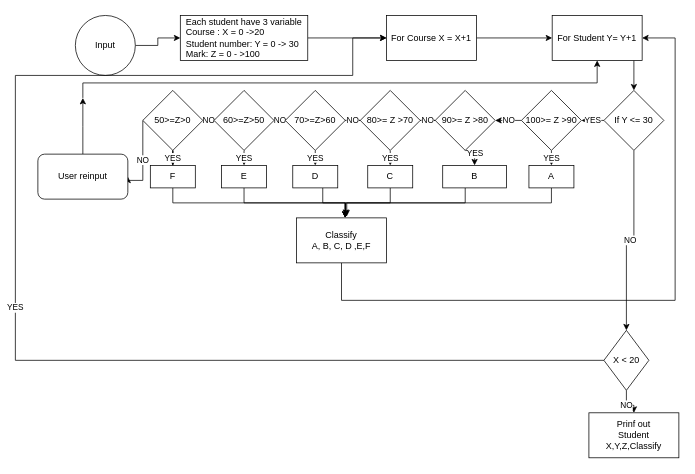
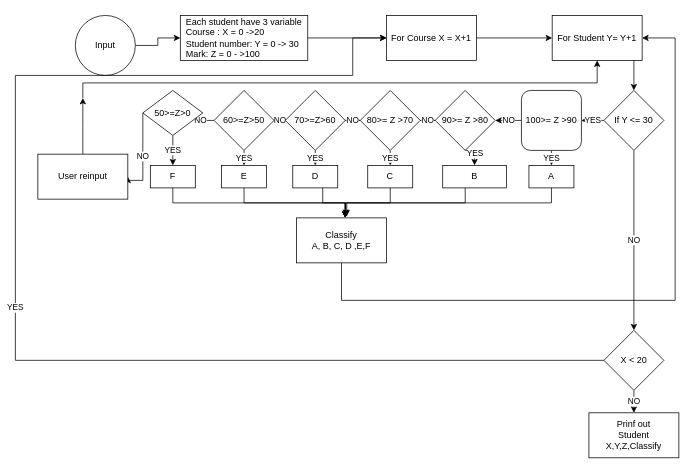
  <mxCell id="0" />
  <mxCell id="1" parent="0" />
  <mxCell id="2" value="" style="edgeStyle=orthogonalEdgeStyle;rounded=0;orthogonalLoop=1;jettySize=auto;html=1;" parent="1" source="3" target="5" edge="1"><mxGeometry relative="1" as="geometry" /></mxCell>
  <mxCell id="3" value="Input" style="ellipse;whiteSpace=wrap;html=1;aspect=fixed;" parent="1" vertex="1"><mxGeometry x="100" y="20" width="80" height="80" as="geometry" /></mxCell>
  <mxCell id="4" value="" style="edgeStyle=orthogonalEdgeStyle;rounded=0;orthogonalLoop=1;jettySize=auto;html=1;" parent="1" source="5" target="7" edge="1"><mxGeometry relative="1" as="geometry" /></mxCell>
  <mxCell id="5" value="&lt;div style=&quot;text-align: justify&quot;&gt;&lt;span&gt;Each student have 3 variable&lt;/span&gt;&lt;/div&gt;&lt;div style=&quot;text-align: justify&quot;&gt;&lt;span&gt;Course : X = 0 -&amp;gt;20&lt;/span&gt;&lt;/div&gt;&lt;div style=&quot;text-align: justify&quot;&gt;&lt;span&gt;Student number: Y = 0 -&amp;gt; 30&lt;/span&gt;&lt;/div&gt;&lt;div style=&quot;text-align: justify&quot;&gt;&lt;span&gt;Mark: Z = 0 - &amp;gt;100&lt;/span&gt;&lt;/div&gt;" style="whiteSpace=wrap;html=1;" parent="1" vertex="1"><mxGeometry x="240" y="20" width="170" height="60" as="geometry" /></mxCell>
  <mxCell id="6" value="" style="edgeStyle=orthogonalEdgeStyle;rounded=0;orthogonalLoop=1;jettySize=auto;html=1;" parent="1" source="7" target="37" edge="1"><mxGeometry relative="1" as="geometry" /></mxCell>
  <mxCell id="7" value="For Course X = X+1" style="whiteSpace=wrap;html=1;" parent="1" vertex="1"><mxGeometry x="515" y="20" width="120" height="60" as="geometry" /></mxCell>
  <mxCell id="8" value="YES" style="edgeStyle=orthogonalEdgeStyle;rounded=0;orthogonalLoop=1;jettySize=auto;html=1;" parent="1" source="10" target="13" edge="1"><mxGeometry relative="1" as="geometry" /></mxCell>
  <mxCell id="9" value="NO" style="edgeStyle=orthogonalEdgeStyle;rounded=0;orthogonalLoop=1;jettySize=auto;html=1;" parent="1" source="10" target="35" edge="1"><mxGeometry relative="1" as="geometry" /></mxCell>
  <mxCell id="10" value="If Y &amp;lt;= 30" style="rhombus;whiteSpace=wrap;html=1;" parent="1" vertex="1"><mxGeometry x="805" y="120" width="80" height="80" as="geometry" /></mxCell>
  <mxCell id="11" value="NO" style="edgeStyle=orthogonalEdgeStyle;rounded=0;orthogonalLoop=1;jettySize=auto;html=1;" parent="1" source="13" target="16" edge="1"><mxGeometry relative="1" as="geometry" /></mxCell>
  <mxCell id="12" value="YES" style="edgeStyle=orthogonalEdgeStyle;rounded=0;orthogonalLoop=1;jettySize=auto;html=1;exitX=0.5;exitY=1;exitDx=0;exitDy=0;entryX=0.5;entryY=0;entryDx=0;entryDy=0;" edge="1" parent="1" source="13" target="50"><mxGeometry relative="1" as="geometry" /></mxCell>
- <mxCell id="13" value="100&amp;gt;= Z &amp;gt;90" style="rhombus;whiteSpace=wrap;html=1;" parent="1" vertex="1"><mxGeometry x="695" y="120" width="80" height="80" as="geometry" /></mxCell>
+ <mxCell id="13" value="100&amp;gt;= Z &amp;gt;90" style="whiteSpace=wrap;html=1;rounded=1;" parent="1" vertex="1"><mxGeometry x="695" y="120" width="80" height="80" as="geometry" /></mxCell>
  <mxCell id="14" value="NO" style="edgeStyle=orthogonalEdgeStyle;rounded=0;orthogonalLoop=1;jettySize=auto;html=1;" parent="1" source="16" target="19" edge="1"><mxGeometry relative="1" as="geometry" /></mxCell>
  <mxCell id="15" value="YES" style="edgeStyle=orthogonalEdgeStyle;rounded=0;orthogonalLoop=1;jettySize=auto;html=1;exitX=0.5;exitY=1;exitDx=0;exitDy=0;entryX=0.5;entryY=0;entryDx=0;entryDy=0;" edge="1" parent="1" source="16" target="48"><mxGeometry relative="1" as="geometry" /></mxCell>
  <mxCell id="16" value="90&amp;gt;= Z &amp;gt;80" style="rhombus;whiteSpace=wrap;html=1;" parent="1" vertex="1"><mxGeometry x="580" y="120" width="80" height="80" as="geometry" /></mxCell>
  <mxCell id="17" value="NO" style="edgeStyle=orthogonalEdgeStyle;rounded=0;orthogonalLoop=1;jettySize=auto;html=1;" parent="1" source="19" target="22" edge="1"><mxGeometry relative="1" as="geometry" /></mxCell>
  <mxCell id="18" value="YES" style="edgeStyle=orthogonalEdgeStyle;rounded=0;orthogonalLoop=1;jettySize=auto;html=1;exitX=0.5;exitY=1;exitDx=0;exitDy=0;entryX=0.5;entryY=0;entryDx=0;entryDy=0;" edge="1" parent="1" source="19" target="46"><mxGeometry relative="1" as="geometry" /></mxCell>
  <mxCell id="19" value="80&amp;gt;= Z &amp;gt;70" style="rhombus;whiteSpace=wrap;html=1;" parent="1" vertex="1"><mxGeometry x="480" y="120" width="80" height="80" as="geometry" /></mxCell>
  <mxCell id="20" value="NO" style="edgeStyle=orthogonalEdgeStyle;rounded=0;orthogonalLoop=1;jettySize=auto;html=1;" parent="1" source="22" target="25" edge="1"><mxGeometry relative="1" as="geometry" /></mxCell>
  <mxCell id="21" value="YES" style="edgeStyle=orthogonalEdgeStyle;rounded=0;orthogonalLoop=1;jettySize=auto;html=1;exitX=0.5;exitY=1;exitDx=0;exitDy=0;entryX=0.5;entryY=0;entryDx=0;entryDy=0;" edge="1" parent="1" source="22" target="44"><mxGeometry relative="1" as="geometry" /></mxCell>
  <mxCell id="22" value="70&amp;gt;=Z&amp;gt;60" style="rhombus;whiteSpace=wrap;html=1;" parent="1" vertex="1"><mxGeometry x="380" y="120" width="80" height="80" as="geometry" /></mxCell>
  <mxCell id="23" value="NO" style="edgeStyle=orthogonalEdgeStyle;rounded=0;orthogonalLoop=1;jettySize=auto;html=1;" parent="1" source="25" target="28" edge="1"><mxGeometry relative="1" as="geometry" /></mxCell>
  <mxCell id="24" value="YES" style="edgeStyle=orthogonalEdgeStyle;rounded=0;orthogonalLoop=1;jettySize=auto;html=1;exitX=0.5;exitY=1;exitDx=0;exitDy=0;entryX=0.5;entryY=0;entryDx=0;entryDy=0;" edge="1" parent="1" source="25" target="42"><mxGeometry relative="1" as="geometry" /></mxCell>
  <mxCell id="25" value="60&amp;gt;=Z&amp;gt;50" style="rhombus;whiteSpace=wrap;html=1;" parent="1" vertex="1"><mxGeometry x="285" y="120" width="80" height="80" as="geometry" /></mxCell>
  <mxCell id="26" value="NO" style="edgeStyle=orthogonalEdgeStyle;rounded=0;orthogonalLoop=1;jettySize=auto;html=1;entryX=1;entryY=0.5;entryDx=0;entryDy=0;" parent="1" source="28" target="32" edge="1"><mxGeometry relative="1" as="geometry"><Array as="points"><mxPoint x="190" y="240" /></Array></mxGeometry></mxCell>
  <mxCell id="27" value="YES" style="edgeStyle=orthogonalEdgeStyle;rounded=0;orthogonalLoop=1;jettySize=auto;html=1;" edge="1" parent="1" source="28" target="40"><mxGeometry relative="1" as="geometry" /></mxCell>
- <mxCell id="28" value="50&amp;gt;=Z&amp;gt;0" style="rhombus;whiteSpace=wrap;html=1;" parent="1" vertex="1"><mxGeometry x="190" y="120" width="80" height="80" as="geometry" /></mxCell>
+ <mxCell id="28" value="50&amp;gt;=Z&amp;gt;0" style="rhombus;whiteSpace=wrap;html=1;" parent="1" vertex="1"><mxGeometry x="190" y="120" width="80" height="60" as="geometry" /></mxCell>
  <mxCell id="29" style="edgeStyle=orthogonalEdgeStyle;rounded=0;orthogonalLoop=1;jettySize=auto;html=1;entryX=1;entryY=0.5;entryDx=0;entryDy=0;" parent="1" source="30" target="37" edge="1"><mxGeometry relative="1" as="geometry"><Array as="points"><mxPoint x="900" y="400" /><mxPoint x="900" y="50" /></Array></mxGeometry></mxCell>
  <mxCell id="30" value="Classify&lt;br&gt;A, B, C, D ,E,F" style="whiteSpace=wrap;html=1;" parent="1" vertex="1"><mxGeometry x="395" y="290" width="120" height="60" as="geometry" /></mxCell>
  <mxCell id="31" style="edgeStyle=orthogonalEdgeStyle;rounded=0;orthogonalLoop=1;jettySize=auto;html=1;" edge="1" parent="1" source="32"><mxGeometry relative="1" as="geometry"><mxPoint x="110" y="130" as="targetPoint" /></mxGeometry></mxCell>
- <mxCell id="32" value="User reinput" style="whiteSpace=wrap;html=1;rounded=1;" parent="1" vertex="1"><mxGeometry x="50" y="205" width="120" height="60" as="geometry" /></mxCell>
+ <mxCell id="32" value="User reinput" style="whiteSpace=wrap;html=1;" parent="1" vertex="1"><mxGeometry x="50" y="205" width="120" height="60" as="geometry" /></mxCell>
  <mxCell id="33" value="YES" style="edgeStyle=orthogonalEdgeStyle;rounded=0;orthogonalLoop=1;jettySize=auto;html=1;entryX=0;entryY=0.5;entryDx=0;entryDy=0;" parent="1" source="35" target="7" edge="1"><mxGeometry relative="1" as="geometry"><Array as="points"><mxPoint x="845" y="480" /><mxPoint x="20" y="480" /><mxPoint x="20" y="100" /><mxPoint x="470" y="100" /><mxPoint x="470" y="50" /></Array></mxGeometry></mxCell>
  <mxCell id="34" value="NO" style="edgeStyle=orthogonalEdgeStyle;rounded=0;orthogonalLoop=1;jettySize=auto;html=1;" parent="1" source="35" target="38" edge="1"><mxGeometry relative="1" as="geometry" /></mxCell>
- <mxCell id="35" value="X &amp;lt; 20" style="rhombus;whiteSpace=wrap;html=1;" parent="1" vertex="1"><mxGeometry x="805" y="440" width="60" height="80" as="geometry" /></mxCell>
+ <mxCell id="35" value="X &amp;lt; 20" style="rhombus;whiteSpace=wrap;html=1;" parent="1" vertex="1"><mxGeometry x="805" y="440" width="80" height="80" as="geometry" /></mxCell>
  <mxCell id="36" style="edgeStyle=orthogonalEdgeStyle;rounded=0;orthogonalLoop=1;jettySize=auto;html=1;" parent="1" source="37" target="10" edge="1"><mxGeometry relative="1" as="geometry"><Array as="points"><mxPoint x="845" y="90" /><mxPoint x="845" y="90" /></Array></mxGeometry></mxCell>
  <mxCell id="37" value="For Student Y= Y+1" style="whiteSpace=wrap;html=1;" parent="1" vertex="1"><mxGeometry x="736" y="20" width="120" height="60" as="geometry" /></mxCell>
  <mxCell id="38" value="Prinf out&lt;br&gt;Student X,Y,Z,Classify" style="whiteSpace=wrap;html=1;" parent="1" vertex="1"><mxGeometry x="785" y="550" width="120" height="60" as="geometry" /></mxCell>
  <mxCell id="39" style="edgeStyle=orthogonalEdgeStyle;rounded=0;orthogonalLoop=1;jettySize=auto;html=1;" edge="1" parent="1" source="40" target="30"><mxGeometry relative="1" as="geometry"><Array as="points"><mxPoint x="230" y="270" /><mxPoint x="460" y="270" /></Array></mxGeometry></mxCell>
  <mxCell id="40" value="F" style="whiteSpace=wrap;html=1;" vertex="1" parent="1"><mxGeometry x="200" y="220" width="60" height="30" as="geometry" /></mxCell>
  <mxCell id="41" style="edgeStyle=orthogonalEdgeStyle;rounded=0;orthogonalLoop=1;jettySize=auto;html=1;" edge="1" parent="1" source="42"><mxGeometry relative="1" as="geometry"><mxPoint x="460" y="290" as="targetPoint" /><Array as="points"><mxPoint x="325" y="270" /><mxPoint x="460" y="270" /></Array></mxGeometry></mxCell>
  <mxCell id="42" value="E" style="whiteSpace=wrap;html=1;" vertex="1" parent="1"><mxGeometry x="295" y="220" width="60" height="30" as="geometry" /></mxCell>
  <mxCell id="43" style="edgeStyle=orthogonalEdgeStyle;rounded=0;orthogonalLoop=1;jettySize=auto;html=1;" edge="1" parent="1" source="44"><mxGeometry relative="1" as="geometry"><mxPoint x="460" y="290" as="targetPoint" /><Array as="points"><mxPoint x="430" y="270" /><mxPoint x="460" y="270" /></Array></mxGeometry></mxCell>
  <mxCell id="44" value="D" style="whiteSpace=wrap;html=1;" vertex="1" parent="1"><mxGeometry x="390" y="220" width="60" height="30" as="geometry" /></mxCell>
  <mxCell id="45" style="edgeStyle=orthogonalEdgeStyle;rounded=0;orthogonalLoop=1;jettySize=auto;html=1;" edge="1" parent="1" source="46"><mxGeometry relative="1" as="geometry"><mxPoint x="460" y="290" as="targetPoint" /><Array as="points"><mxPoint x="520" y="270" /><mxPoint x="460" y="270" /></Array></mxGeometry></mxCell>
  <mxCell id="46" value="C" style="whiteSpace=wrap;html=1;" vertex="1" parent="1"><mxGeometry x="490" y="220" width="60" height="30" as="geometry" /></mxCell>
  <mxCell id="47" style="edgeStyle=orthogonalEdgeStyle;rounded=0;orthogonalLoop=1;jettySize=auto;html=1;" edge="1" parent="1" source="48"><mxGeometry relative="1" as="geometry"><mxPoint x="462" y="288" as="targetPoint" /><Array as="points"><mxPoint x="620" y="270" /><mxPoint x="462" y="270" /></Array></mxGeometry></mxCell>
  <mxCell id="48" value="B" style="whiteSpace=wrap;html=1;" vertex="1" parent="1"><mxGeometry x="590" y="220" width="85" height="30" as="geometry" /></mxCell>
  <mxCell id="49" style="edgeStyle=orthogonalEdgeStyle;rounded=0;orthogonalLoop=1;jettySize=auto;html=1;entryX=0.547;entryY=-0.044;entryDx=0;entryDy=0;entryPerimeter=0;" edge="1" parent="1" source="50" target="30"><mxGeometry relative="1" as="geometry"><Array as="points"><mxPoint x="735" y="270" /><mxPoint x="461" y="270" /></Array></mxGeometry></mxCell>
  <mxCell id="50" value="A" style="whiteSpace=wrap;html=1;" vertex="1" parent="1"><mxGeometry x="705" y="220" width="60" height="30" as="geometry" /></mxCell>
  <mxCell id="51" style="edgeStyle=orthogonalEdgeStyle;rounded=0;orthogonalLoop=1;jettySize=auto;html=1;entryX=0.5;entryY=1;entryDx=0;entryDy=0;" edge="1" parent="1" target="37"><mxGeometry relative="1" as="geometry"><mxPoint x="110" y="130" as="sourcePoint" /><Array as="points"><mxPoint x="110" y="110" /><mxPoint x="796" y="110" /></Array></mxGeometry></mxCell>
